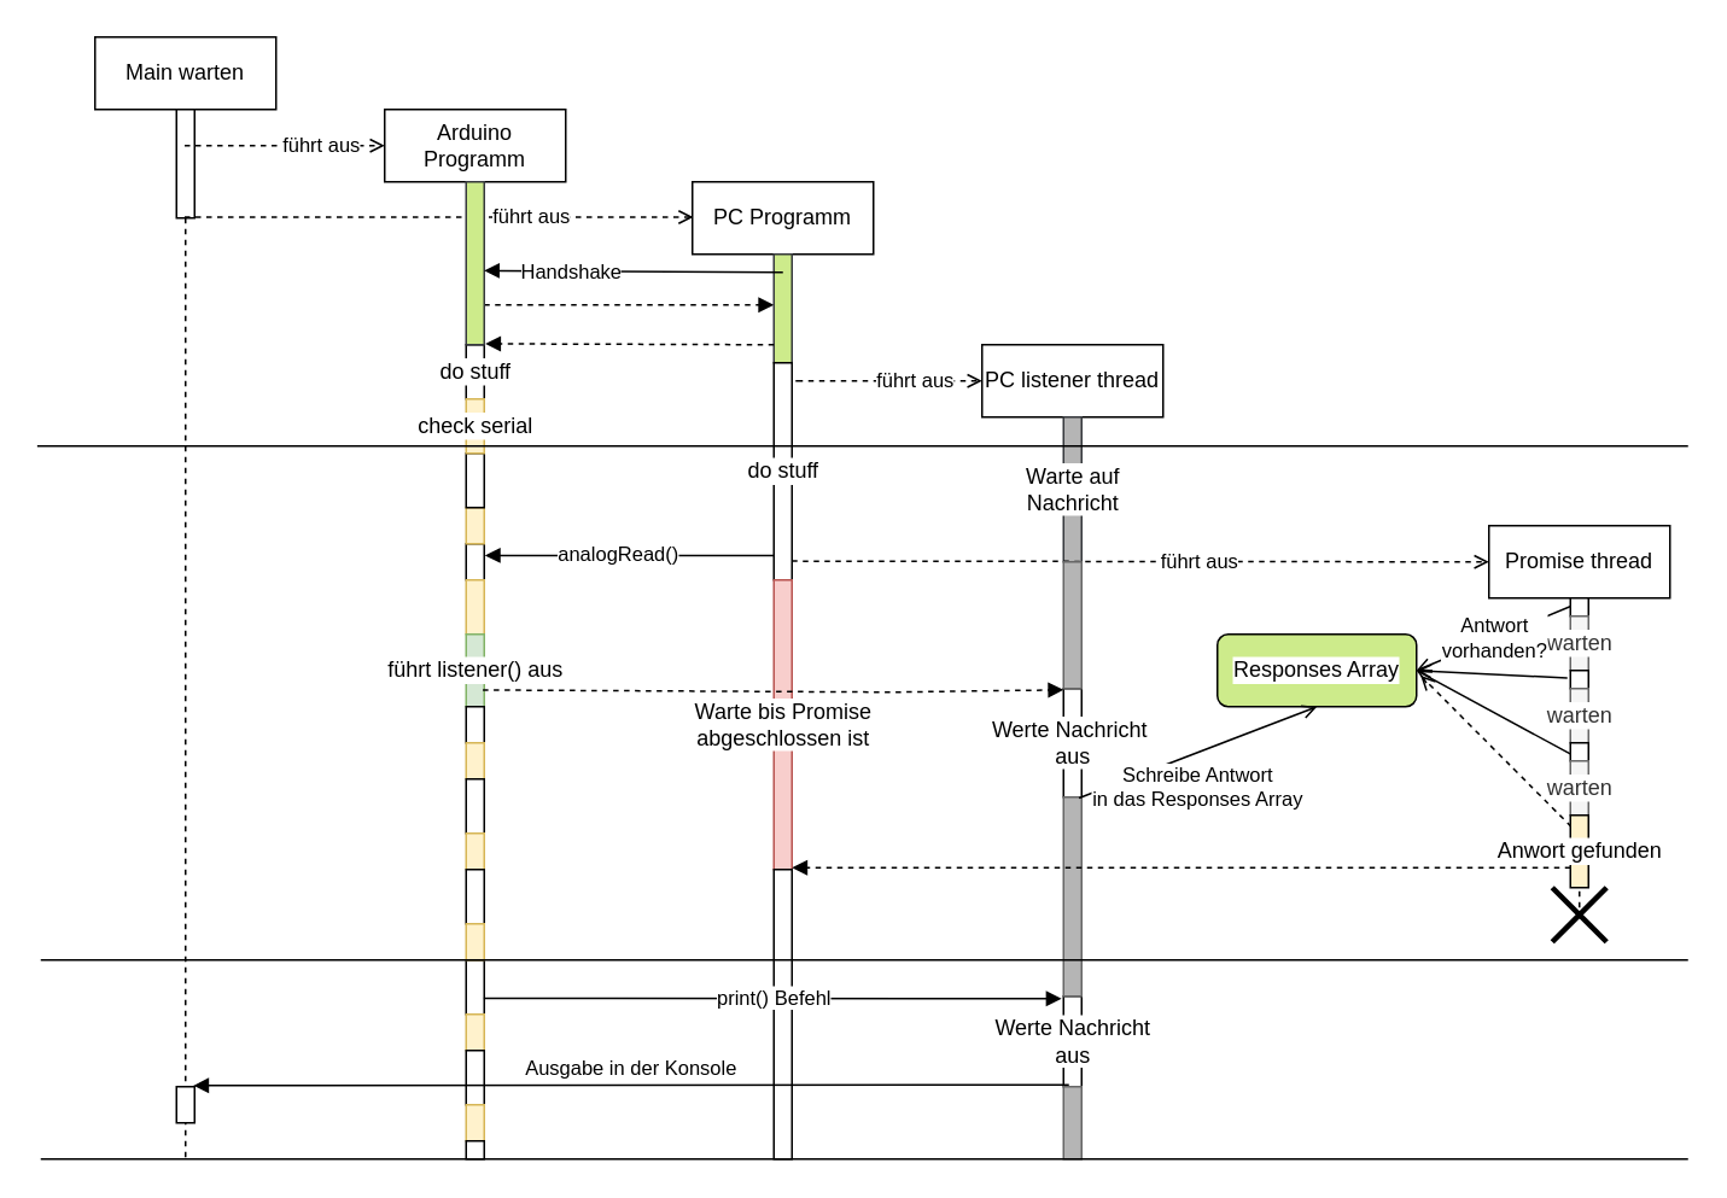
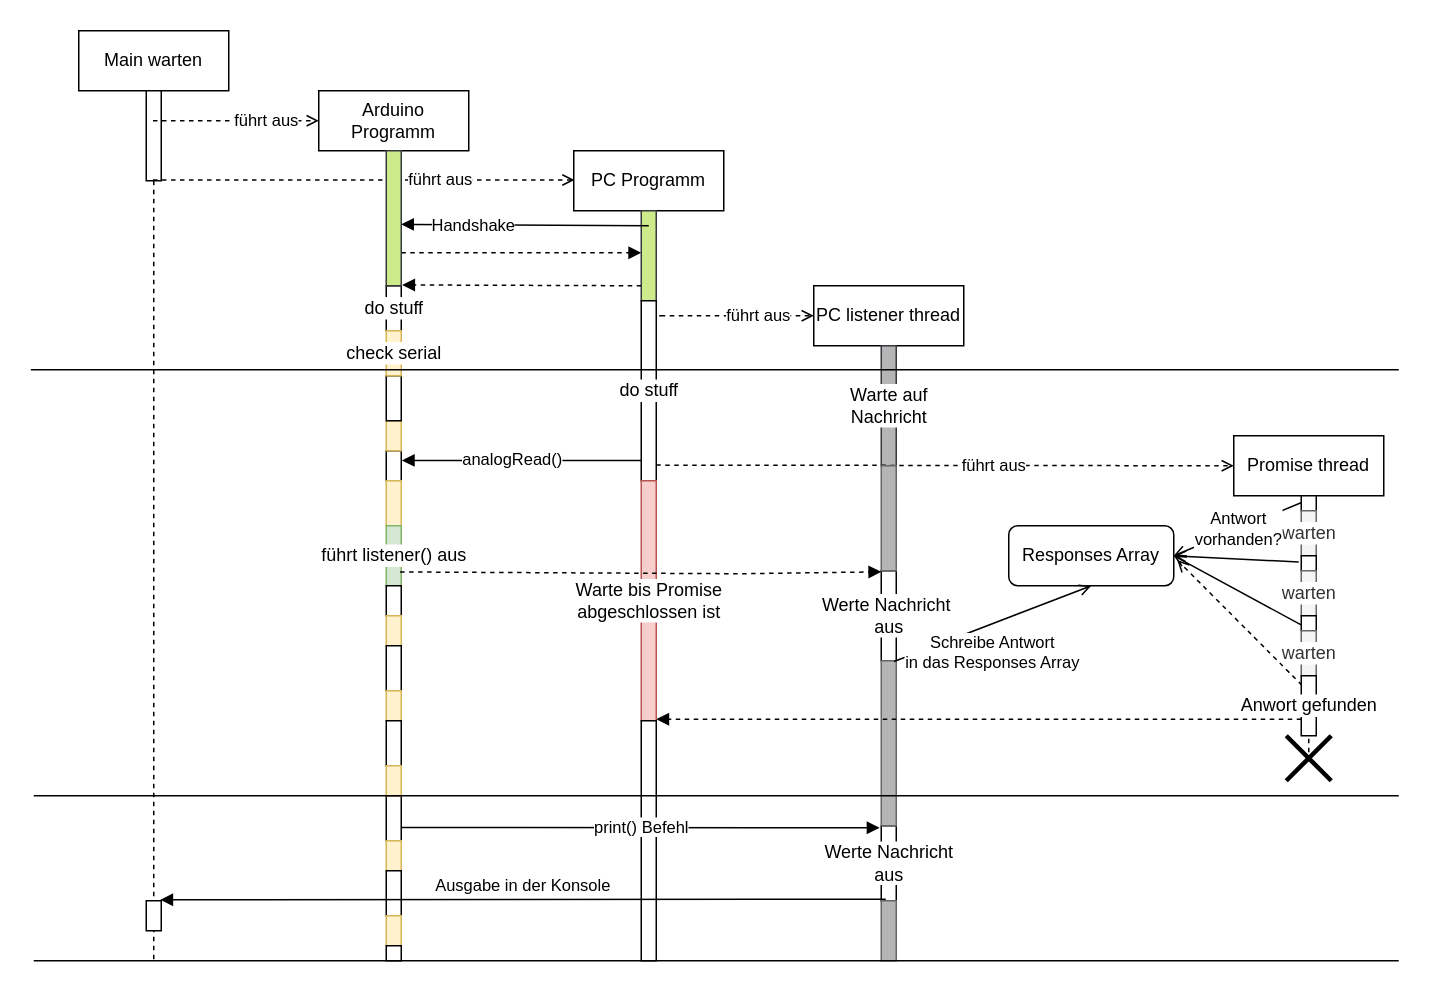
  <mxCell id="0" />
  <mxCell id="1" parent="0" />
  <mxCell id="2" value="Main warten" style="shape=umlLifeline;perimeter=lifelinePerimeter;whiteSpace=wrap;html=1;container=1;collapsible=0;recursiveResize=0;outlineConnect=0;" parent="1" vertex="1"><mxGeometry width="100" height="620" as="geometry" x="52" y="20" /></mxCell>
  <mxCell id="3" value="" style="html=1;points=[];perimeter=orthogonalPerimeter;" parent="2" vertex="1"><mxGeometry x="45" y="40" width="10" height="60" as="geometry" /></mxCell>
  <mxCell id="4" value="" style="html=1;points=[];perimeter=orthogonalPerimeter;" parent="2" vertex="1"><mxGeometry x="45" y="580" width="10" height="20" as="geometry" /></mxCell>
  <mxCell id="5" value="" style="html=1;verticalAlign=bottom;labelBackgroundColor=none;endArrow=open;endFill=0;dashed=1;rounded=0;" parent="1" source="2" edge="1"><mxGeometry width="160" relative="1" as="geometry"><mxPoint x="312" y="50" as="sourcePoint" /><mxPoint x="212" y="80" as="targetPoint" /></mxGeometry></mxCell>
  <mxCell id="6" value="führt aus" style="edgeLabel;html=1;align=center;verticalAlign=middle;resizable=0;points=[];" parent="5" vertex="1" connectable="0"><mxGeometry x="0.359" y="1" relative="1" as="geometry"><mxPoint as="offset" /></mxGeometry></mxCell>
  <mxCell id="7" value="Arduino Programm" style="shape=umlLifeline;perimeter=lifelinePerimeter;whiteSpace=wrap;html=1;container=1;collapsible=0;recursiveResize=0;outlineConnect=0;" parent="1" vertex="1"><mxGeometry x="212" y="60" width="100" height="580" as="geometry" /></mxCell>
  <mxCell id="8" value="" style="html=1;verticalAlign=bottom;labelBackgroundColor=none;endArrow=open;endFill=0;dashed=1;rounded=0;" parent="7" source="2" edge="1"><mxGeometry width="160" relative="1" as="geometry"><mxPoint x="60" y="59.5" as="sourcePoint" /><mxPoint x="170.5" y="59.5" as="targetPoint" /></mxGeometry></mxCell>
  <mxCell id="9" value="führt aus" style="edgeLabel;html=1;align=center;verticalAlign=middle;resizable=0;points=[];" parent="8" vertex="1" connectable="0"><mxGeometry x="0.359" y="1" relative="1" as="geometry"><mxPoint as="offset" /></mxGeometry></mxCell>
  <mxCell id="10" value="" style="html=1;verticalAlign=bottom;labelBackgroundColor=none;endArrow=block;endFill=1;dashed=1;rounded=0;" parent="7" edge="1"><mxGeometry width="160" relative="1" as="geometry"><mxPoint x="55" y="108" as="sourcePoint" /><mxPoint x="215" y="108" as="targetPoint" /><Array as="points"><mxPoint x="110" y="108" /></Array></mxGeometry></mxCell>
  <mxCell id="11" value="do stuff" style="html=1;points=[];perimeter=orthogonalPerimeter;labelBackgroundColor=default;" parent="7" vertex="1"><mxGeometry x="45" y="130" width="10" height="30" as="geometry" /></mxCell>
  <mxCell id="12" value="" style="html=1;points=[];perimeter=orthogonalPerimeter;" parent="7" vertex="1"><mxGeometry x="45" y="240" width="10" height="20" as="geometry" /></mxCell>
  <mxCell id="13" value="" style="html=1;points=[];perimeter=orthogonalPerimeter;fillColor=#fff2cc;strokeColor=#d6b656;" parent="7" vertex="1"><mxGeometry x="45" y="260" width="10" height="30" as="geometry" /></mxCell>
  <mxCell id="14" value="führt listener() aus" style="html=1;points=[];perimeter=orthogonalPerimeter;fillColor=#d5e8d4;strokeColor=#82b366;labelBackgroundColor=default;" parent="7" vertex="1"><mxGeometry x="45" y="290" width="10" height="40" as="geometry" /></mxCell>
  <mxCell id="15" value="" style="html=1;points=[];perimeter=orthogonalPerimeter;" parent="7" vertex="1"><mxGeometry x="45" y="470" width="10" height="30" as="geometry" /></mxCell>
  <mxCell id="16" value="" style="html=1;points=[];perimeter=orthogonalPerimeter;fillColor=#cdeb8b;strokeColor=#36393d;" vertex="1" parent="7"><mxGeometry x="45" y="40" width="10" height="90" as="geometry" /></mxCell>
  <mxCell id="17" value="" style="html=1;points=[];perimeter=orthogonalPerimeter;fillColor=#fff2cc;strokeColor=#d6b656;" vertex="1" parent="7"><mxGeometry x="45" y="220" width="10" height="20" as="geometry" /></mxCell>
  <mxCell id="18" value="" style="html=1;points=[];perimeter=orthogonalPerimeter;" vertex="1" parent="7"><mxGeometry x="45" y="190" width="10" height="30" as="geometry" /></mxCell>
  <mxCell id="19" value="" style="html=1;points=[];perimeter=orthogonalPerimeter;" vertex="1" parent="7"><mxGeometry x="45" y="330" width="10" height="20" as="geometry" /></mxCell>
  <mxCell id="20" value="check serial" style="html=1;points=[];perimeter=orthogonalPerimeter;fillColor=#fff2cc;strokeColor=#d6b656;labelBackgroundColor=default;" parent="7" vertex="1"><mxGeometry x="45" y="160" width="10" height="30" as="geometry" /></mxCell>
  <mxCell id="21" value="" style="html=1;points=[];perimeter=orthogonalPerimeter;fillColor=#fff2cc;strokeColor=#d6b656;" vertex="1" parent="7"><mxGeometry x="45" y="350" width="10" height="20" as="geometry" /></mxCell>
  <mxCell id="22" value="" style="html=1;points=[];perimeter=orthogonalPerimeter;" vertex="1" parent="7"><mxGeometry x="45" y="370" width="10" height="30" as="geometry" /></mxCell>
  <mxCell id="23" value="" style="html=1;points=[];perimeter=orthogonalPerimeter;fillColor=#fff2cc;strokeColor=#d6b656;" vertex="1" parent="7"><mxGeometry x="45" y="400" width="10" height="20" as="geometry" /></mxCell>
  <mxCell id="24" value="" style="html=1;points=[];perimeter=orthogonalPerimeter;" vertex="1" parent="7"><mxGeometry x="45" y="420" width="10" height="30" as="geometry" /></mxCell>
  <mxCell id="25" value="" style="html=1;points=[];perimeter=orthogonalPerimeter;fillColor=#fff2cc;strokeColor=#d6b656;" vertex="1" parent="7"><mxGeometry x="45" y="450" width="10" height="20" as="geometry" /></mxCell>
  <mxCell id="26" value="" style="html=1;points=[];perimeter=orthogonalPerimeter;fillColor=#fff2cc;strokeColor=#d6b656;" vertex="1" parent="7"><mxGeometry x="45" y="500" width="10" height="20" as="geometry" /></mxCell>
  <mxCell id="27" value="" style="html=1;points=[];perimeter=orthogonalPerimeter;" vertex="1" parent="7"><mxGeometry x="45" y="520" width="10" height="30" as="geometry" /></mxCell>
  <mxCell id="28" value="" style="html=1;points=[];perimeter=orthogonalPerimeter;fillColor=#fff2cc;strokeColor=#d6b656;" vertex="1" parent="7"><mxGeometry x="45" y="550" width="10" height="20" as="geometry" /></mxCell>
  <mxCell id="29" value="PC Programm" style="shape=umlLifeline;perimeter=lifelinePerimeter;whiteSpace=wrap;html=1;container=1;collapsible=0;recursiveResize=0;outlineConnect=0;" parent="1" vertex="1"><mxGeometry x="382" y="100" width="100" height="540" as="geometry" /></mxCell>
  <mxCell id="30" value="" style="html=1;points=[];perimeter=orthogonalPerimeter;fillColor=#cdeb8b;strokeColor=#36393d;" parent="29" vertex="1"><mxGeometry x="45" y="40" width="10" height="60" as="geometry" /></mxCell>
  <mxCell id="31" value="" style="html=1;verticalAlign=bottom;labelBackgroundColor=none;endArrow=open;endFill=0;dashed=1;rounded=0;" parent="29" edge="1"><mxGeometry width="160" relative="1" as="geometry"><mxPoint x="60" y="110" as="sourcePoint" /><mxPoint x="160" y="110" as="targetPoint" /><Array as="points"><mxPoint x="50" y="110" /><mxPoint x="60" y="110" /><mxPoint x="110" y="110" /></Array></mxGeometry></mxCell>
  <mxCell id="32" value="führt aus" style="edgeLabel;html=1;align=center;verticalAlign=middle;resizable=0;points=[];" parent="31" vertex="1" connectable="0"><mxGeometry x="0.359" y="1" relative="1" as="geometry"><mxPoint as="offset" /></mxGeometry></mxCell>
  <mxCell id="33" value="" style="html=1;verticalAlign=bottom;labelBackgroundColor=none;endArrow=block;endFill=1;rounded=0;entryX=0.986;entryY=0.545;entryDx=0;entryDy=0;entryPerimeter=0;" parent="29" target="16" edge="1"><mxGeometry width="160" relative="1" as="geometry"><mxPoint x="50" y="50" as="sourcePoint" /><mxPoint x="-110" y="50" as="targetPoint" /></mxGeometry></mxCell>
  <mxCell id="34" value="Handshake" style="edgeLabel;html=1;align=center;verticalAlign=middle;resizable=0;points=[];" parent="33" vertex="1" connectable="0"><mxGeometry x="0.429" relative="1" as="geometry"><mxPoint as="offset" /></mxGeometry></mxCell>
  <mxCell id="35" value="do stuff" style="html=1;points=[];perimeter=orthogonalPerimeter;labelBackgroundColor=default;" parent="29" vertex="1"><mxGeometry x="45" y="100" width="10" height="120" as="geometry" /></mxCell>
  <mxCell id="36" value="Warte bis Promise&lt;br&gt;abgeschlossen ist" style="html=1;points=[];perimeter=orthogonalPerimeter;fillColor=#f8cecc;strokeColor=#b85450;labelBackgroundColor=default;" parent="29" vertex="1"><mxGeometry x="45" y="220" width="10" height="160" as="geometry" /></mxCell>
  <mxCell id="37" value="" style="html=1;points=[];perimeter=orthogonalPerimeter;labelBackgroundColor=default;" vertex="1" parent="29"><mxGeometry x="45" y="380" width="10" height="160" as="geometry" /></mxCell>
  <mxCell id="38" value="PC listener thread" style="shape=umlLifeline;perimeter=lifelinePerimeter;whiteSpace=wrap;html=1;container=1;collapsible=0;recursiveResize=0;outlineConnect=0;" parent="1" vertex="1"><mxGeometry x="542" y="190" width="100" height="450" as="geometry" /></mxCell>
  <mxCell id="39" value="Warte auf&lt;br&gt;Nachricht" style="html=1;points=[];perimeter=orthogonalPerimeter;labelBackgroundColor=default;fillColor=#B5B5B5;strokeColor=#36393d;labelPosition=center;verticalLabelPosition=middle;align=center;verticalAlign=middle;" vertex="1" parent="38"><mxGeometry x="45" y="40" width="10" height="80" as="geometry" /></mxCell>
  <mxCell id="40" value="führt aus" style="html=1;verticalAlign=middle;labelBackgroundColor=default;endArrow=open;endFill=0;dashed=1;rounded=0;labelPosition=center;verticalLabelPosition=middle;align=center;" parent="38" edge="1"><mxGeometry x="0.169" width="160" relative="1" as="geometry"><mxPoint x="-105" y="119.58" as="sourcePoint" /><mxPoint x="280" y="120" as="targetPoint" /><mxPoint as="offset" /></mxGeometry></mxCell>
  <mxCell id="41" value="Werte Nachricht&amp;nbsp;&lt;br&gt;aus" style="html=1;points=[];perimeter=orthogonalPerimeter;labelBackgroundColor=default;" parent="38" vertex="1"><mxGeometry x="45" y="190" width="10" height="60" as="geometry" /></mxCell>
  <mxCell id="42" value="" style="edgeStyle=orthogonalEdgeStyle;rounded=0;orthogonalLoop=1;jettySize=auto;html=1;" edge="1" parent="38" source="43" target="44"><mxGeometry relative="1" as="geometry" /></mxCell>
  <mxCell id="43" value="Werte Nachricht&lt;br&gt;aus" style="html=1;points=[];perimeter=orthogonalPerimeter;labelBackgroundColor=default;" parent="38" vertex="1"><mxGeometry x="45" y="360" width="10" height="50" as="geometry" /></mxCell>
  <mxCell id="44" value="" style="html=1;points=[];perimeter=orthogonalPerimeter;labelBackgroundColor=default;fillColor=#B5B5B5;fontColor=#333333;strokeColor=#666666;" vertex="1" parent="38"><mxGeometry x="45" y="250" width="10" height="110" as="geometry" /></mxCell>
  <mxCell id="45" value="" style="html=1;points=[];perimeter=orthogonalPerimeter;labelBackgroundColor=default;fillColor=#B5B5B5;fontColor=#333333;strokeColor=#666666;" vertex="1" parent="38"><mxGeometry x="45" y="410" width="10" height="40" as="geometry" /></mxCell>
  <mxCell id="46" value="" style="html=1;points=[];perimeter=orthogonalPerimeter;labelBackgroundColor=default;fillColor=#B5B5B5;fontColor=#333333;strokeColor=#666666;" vertex="1" parent="38"><mxGeometry x="45" y="120" width="10" height="70" as="geometry" /></mxCell>
  <mxCell id="47" value="" style="html=1;verticalAlign=bottom;labelBackgroundColor=none;endArrow=block;endFill=1;dashed=1;rounded=0;entryX=1.062;entryY=0.994;entryDx=0;entryDy=0;entryPerimeter=0;" parent="1" edge="1" target="16"><mxGeometry width="160" relative="1" as="geometry"><mxPoint x="427" y="190" as="sourcePoint" /><mxPoint x="262.222" y="190" as="targetPoint" /></mxGeometry></mxCell>
  <mxCell id="48" value="" style="html=1;verticalAlign=bottom;labelBackgroundColor=none;endArrow=block;endFill=1;rounded=0;entryX=1.038;entryY=0.322;entryDx=0;entryDy=0;entryPerimeter=0;" parent="1" source="35" target="12" edge="1"><mxGeometry width="160" relative="1" as="geometry"><mxPoint x="122" y="330" as="sourcePoint" /><mxPoint x="332" y="300" as="targetPoint" /></mxGeometry></mxCell>
  <mxCell id="49" value="analogRead()" style="edgeLabel;html=1;align=center;verticalAlign=middle;resizable=0;points=[];" parent="48" vertex="1" connectable="0"><mxGeometry x="0.096" y="-1" relative="1" as="geometry"><mxPoint as="offset" /></mxGeometry></mxCell>
- <mxCell id="50" value="Responses Array" style="rounded=1;whiteSpace=wrap;html=1;labelBackgroundColor=default;fillColor=#cdeb8b;" parent="1" vertex="1"><mxGeometry x="672" y="350" width="110" height="40" as="geometry" /></mxCell>
+ <mxCell id="50" value="Responses Array" style="rounded=1;whiteSpace=wrap;html=1;labelBackgroundColor=default;" parent="1" vertex="1"><mxGeometry x="672" y="350" width="110" height="40" as="geometry" /></mxCell>
  <mxCell id="51" value="Promise thread" style="shape=umlLifeline;perimeter=lifelinePerimeter;whiteSpace=wrap;html=1;container=1;collapsible=0;recursiveResize=0;outlineConnect=0;labelPosition=center;verticalLabelPosition=middle;align=center;verticalAlign=middle;" parent="1" vertex="1"><mxGeometry x="822" y="290" width="100" height="220" as="geometry" /></mxCell>
  <mxCell id="52" value="" style="html=1;points=[];perimeter=orthogonalPerimeter;" parent="51" vertex="1"><mxGeometry x="45" y="40" width="10" height="10" as="geometry" /></mxCell>
  <mxCell id="53" value="warten" style="html=1;points=[];perimeter=orthogonalPerimeter;fillColor=#f5f5f5;fontColor=#333333;strokeColor=#666666;labelBackgroundColor=default;" parent="51" vertex="1"><mxGeometry x="45" y="50" width="10" height="30" as="geometry" /></mxCell>
  <mxCell id="54" value="" style="html=1;points=[];perimeter=orthogonalPerimeter;" parent="51" vertex="1"><mxGeometry x="45" y="80" width="10" height="10" as="geometry" /></mxCell>
  <mxCell id="55" value="warten" style="html=1;points=[];perimeter=orthogonalPerimeter;fillColor=#f5f5f5;fontColor=#333333;strokeColor=#666666;labelBackgroundColor=default;" parent="51" vertex="1"><mxGeometry x="45" y="90" width="10" height="30" as="geometry" /></mxCell>
  <mxCell id="56" value="" style="html=1;points=[];perimeter=orthogonalPerimeter;" parent="51" vertex="1"><mxGeometry x="45" y="120" width="10" height="10" as="geometry" /></mxCell>
  <mxCell id="57" value="warten" style="html=1;points=[];perimeter=orthogonalPerimeter;fillColor=#f5f5f5;fontColor=#333333;strokeColor=#666666;labelBackgroundColor=default;" parent="51" vertex="1"><mxGeometry x="45" y="130" width="10" height="30" as="geometry" /></mxCell>
- <mxCell id="58" value="Anwort gefunden" style="html=1;points=[];perimeter=orthogonalPerimeter;labelBackgroundColor=default;fillColor=#fff2cc;" parent="51" vertex="1"><mxGeometry x="45" y="160" width="10" height="40" as="geometry" /></mxCell>
+ <mxCell id="58" value="Anwort gefunden" style="html=1;points=[];perimeter=orthogonalPerimeter;labelBackgroundColor=default;" parent="51" vertex="1"><mxGeometry x="45" y="160" width="10" height="40" as="geometry" /></mxCell>
  <mxCell id="59" value="" style="shape=umlDestroy;whiteSpace=wrap;html=1;strokeWidth=3;labelBackgroundColor=default;" parent="51" vertex="1"><mxGeometry x="35" y="200" width="30" height="30" as="geometry" /></mxCell>
  <mxCell id="60" value="" style="endArrow=open;html=1;rounded=0;align=center;verticalAlign=top;endFill=0;labelBackgroundColor=none;endSize=6;strokeColor=default;curved=1;entryX=1;entryY=0.5;entryDx=0;entryDy=0;exitX=-0.168;exitY=0.416;exitDx=0;exitDy=0;exitPerimeter=0;" parent="1" source="54" target="50" edge="1"><mxGeometry relative="1" as="geometry"><mxPoint x="576" y="332" as="targetPoint" /><mxPoint x="872" y="375" as="sourcePoint" /></mxGeometry></mxCell>
  <mxCell id="61" value="Schreibe Antwort&lt;br&gt;in das Responses Array" style="endArrow=open;html=1;rounded=0;align=center;verticalAlign=top;endFill=0;labelBackgroundColor=default;endSize=6;strokeColor=default;exitX=0.856;exitY=1.008;exitDx=0;exitDy=0;exitPerimeter=0;entryX=0.5;entryY=1;entryDx=0;entryDy=0;" parent="1" source="41" target="50" edge="1"><mxGeometry relative="1" as="geometry"><mxPoint x="926.9" y="451.6" as="targetPoint" /><mxPoint x="602" y="450" as="sourcePoint" /></mxGeometry></mxCell>
  <mxCell id="62" value="" style="endArrow=open;html=1;rounded=0;align=center;verticalAlign=top;endFill=0;labelBackgroundColor=none;endSize=6;strokeColor=default;curved=1;exitX=-0.008;exitY=0.608;exitDx=0;exitDy=0;exitPerimeter=0;" parent="1" source="56" edge="1"><mxGeometry relative="1" as="geometry"><mxPoint x="782" y="370" as="targetPoint" /><mxPoint x="882" y="385" as="sourcePoint" /></mxGeometry></mxCell>
  <mxCell id="63" value="Antwort&lt;br&gt;vorhanden?&lt;br&gt;" style="endArrow=open;html=1;rounded=0;align=center;verticalAlign=middle;endFill=0;labelBackgroundColor=default;endSize=6;strokeColor=default;curved=1;exitX=0.024;exitY=0.448;exitDx=0;exitDy=0;exitPerimeter=0;labelPosition=center;verticalLabelPosition=middle;" parent="1" source="52" edge="1"><mxGeometry relative="1" as="geometry"><mxPoint x="782" y="370" as="targetPoint" /><mxPoint x="875.32" y="384.16" as="sourcePoint" /></mxGeometry></mxCell>
  <mxCell id="64" value="" style="endArrow=open;html=1;rounded=0;align=center;verticalAlign=top;endFill=0;labelBackgroundColor=none;endSize=6;strokeColor=default;curved=1;exitX=0.024;exitY=0.152;exitDx=0;exitDy=0;exitPerimeter=0;entryX=1.021;entryY=0.572;entryDx=0;entryDy=0;entryPerimeter=0;dashed=1;" parent="1" source="58" target="50" edge="1"><mxGeometry relative="1" as="geometry"><mxPoint x="762" y="420" as="targetPoint" /><mxPoint x="846.92" y="466.08" as="sourcePoint" /></mxGeometry></mxCell>
  <mxCell id="65" value="" style="endArrow=none;html=1;rounded=0;labelBackgroundColor=default;strokeColor=default;" parent="1" edge="1"><mxGeometry width="50" height="50" relative="1" as="geometry"><mxPoint x="22" y="530" as="sourcePoint" /><mxPoint x="932" y="530" as="targetPoint" /></mxGeometry></mxCell>
  <mxCell id="66" value="" style="endArrow=none;html=1;rounded=0;labelBackgroundColor=default;strokeColor=default;startArrow=none;" parent="1" edge="1"><mxGeometry width="50" height="50" relative="1" as="geometry"><mxPoint x="20.08" y="246" as="sourcePoint" /><mxPoint x="932" y="246" as="targetPoint" /></mxGeometry></mxCell>
  <mxCell id="67" value="" style="endArrow=none;html=1;rounded=0;labelBackgroundColor=default;strokeColor=default;" parent="1" edge="1"><mxGeometry width="50" height="50" relative="1" as="geometry"><mxPoint x="22" y="640" as="sourcePoint" /><mxPoint x="932" y="640" as="targetPoint" /></mxGeometry></mxCell>
  <mxCell id="68" value="" style="html=1;verticalAlign=bottom;labelBackgroundColor=none;endArrow=block;endFill=1;dashed=1;rounded=0;exitX=0.924;exitY=0.77;exitDx=0;exitDy=0;exitPerimeter=0;entryX=0.001;entryY=0.012;entryDx=0;entryDy=0;entryPerimeter=0;" edge="1" parent="1" source="14" target="41"><mxGeometry width="160" relative="1" as="geometry"><mxPoint x="332" y="380" as="sourcePoint" /><mxPoint x="582" y="382" as="targetPoint" /><Array as="points"><mxPoint x="492" y="382" /></Array></mxGeometry></mxCell>
  <mxCell id="69" value="Ausgabe in der Konsole" style="html=1;verticalAlign=bottom;labelBackgroundColor=none;endArrow=block;endFill=1;rounded=0;entryX=0.934;entryY=-0.03;entryDx=0;entryDy=0;entryPerimeter=0;exitX=0.3;exitY=-0.026;exitDx=0;exitDy=0;exitPerimeter=0;" edge="1" parent="1" source="45" target="4"><mxGeometry width="160" relative="1" as="geometry"><mxPoint x="212" y="690" as="sourcePoint" /><mxPoint x="372" y="690" as="targetPoint" /></mxGeometry></mxCell>
  <mxCell id="70" value="print() Befehl" style="html=1;verticalAlign=middle;labelBackgroundColor=default;endArrow=block;endFill=1;rounded=0;entryX=-0.111;entryY=0.028;entryDx=0;entryDy=0;entryPerimeter=0;labelPosition=center;verticalLabelPosition=middle;align=center;exitX=0.973;exitY=0.706;exitDx=0;exitDy=0;exitPerimeter=0;" edge="1" parent="1" source="15" target="43"><mxGeometry width="160" relative="1" as="geometry"><mxPoint x="262" y="550" as="sourcePoint" /><mxPoint x="116.34" y="609.4" as="targetPoint" /></mxGeometry></mxCell>
  <mxCell id="71" value="" style="html=1;verticalAlign=bottom;labelBackgroundColor=none;endArrow=block;endFill=1;dashed=1;rounded=0;" edge="1" parent="1"><mxGeometry width="160" relative="1" as="geometry"><mxPoint x="867" y="479" as="sourcePoint" /><mxPoint x="437" y="479" as="targetPoint" /></mxGeometry></mxCell>
  <mxCell id="72" value="" style="html=1;points=[];perimeter=orthogonalPerimeter;" vertex="1" parent="1"><mxGeometry x="257" y="630" width="10" height="10" as="geometry" /></mxCell>
